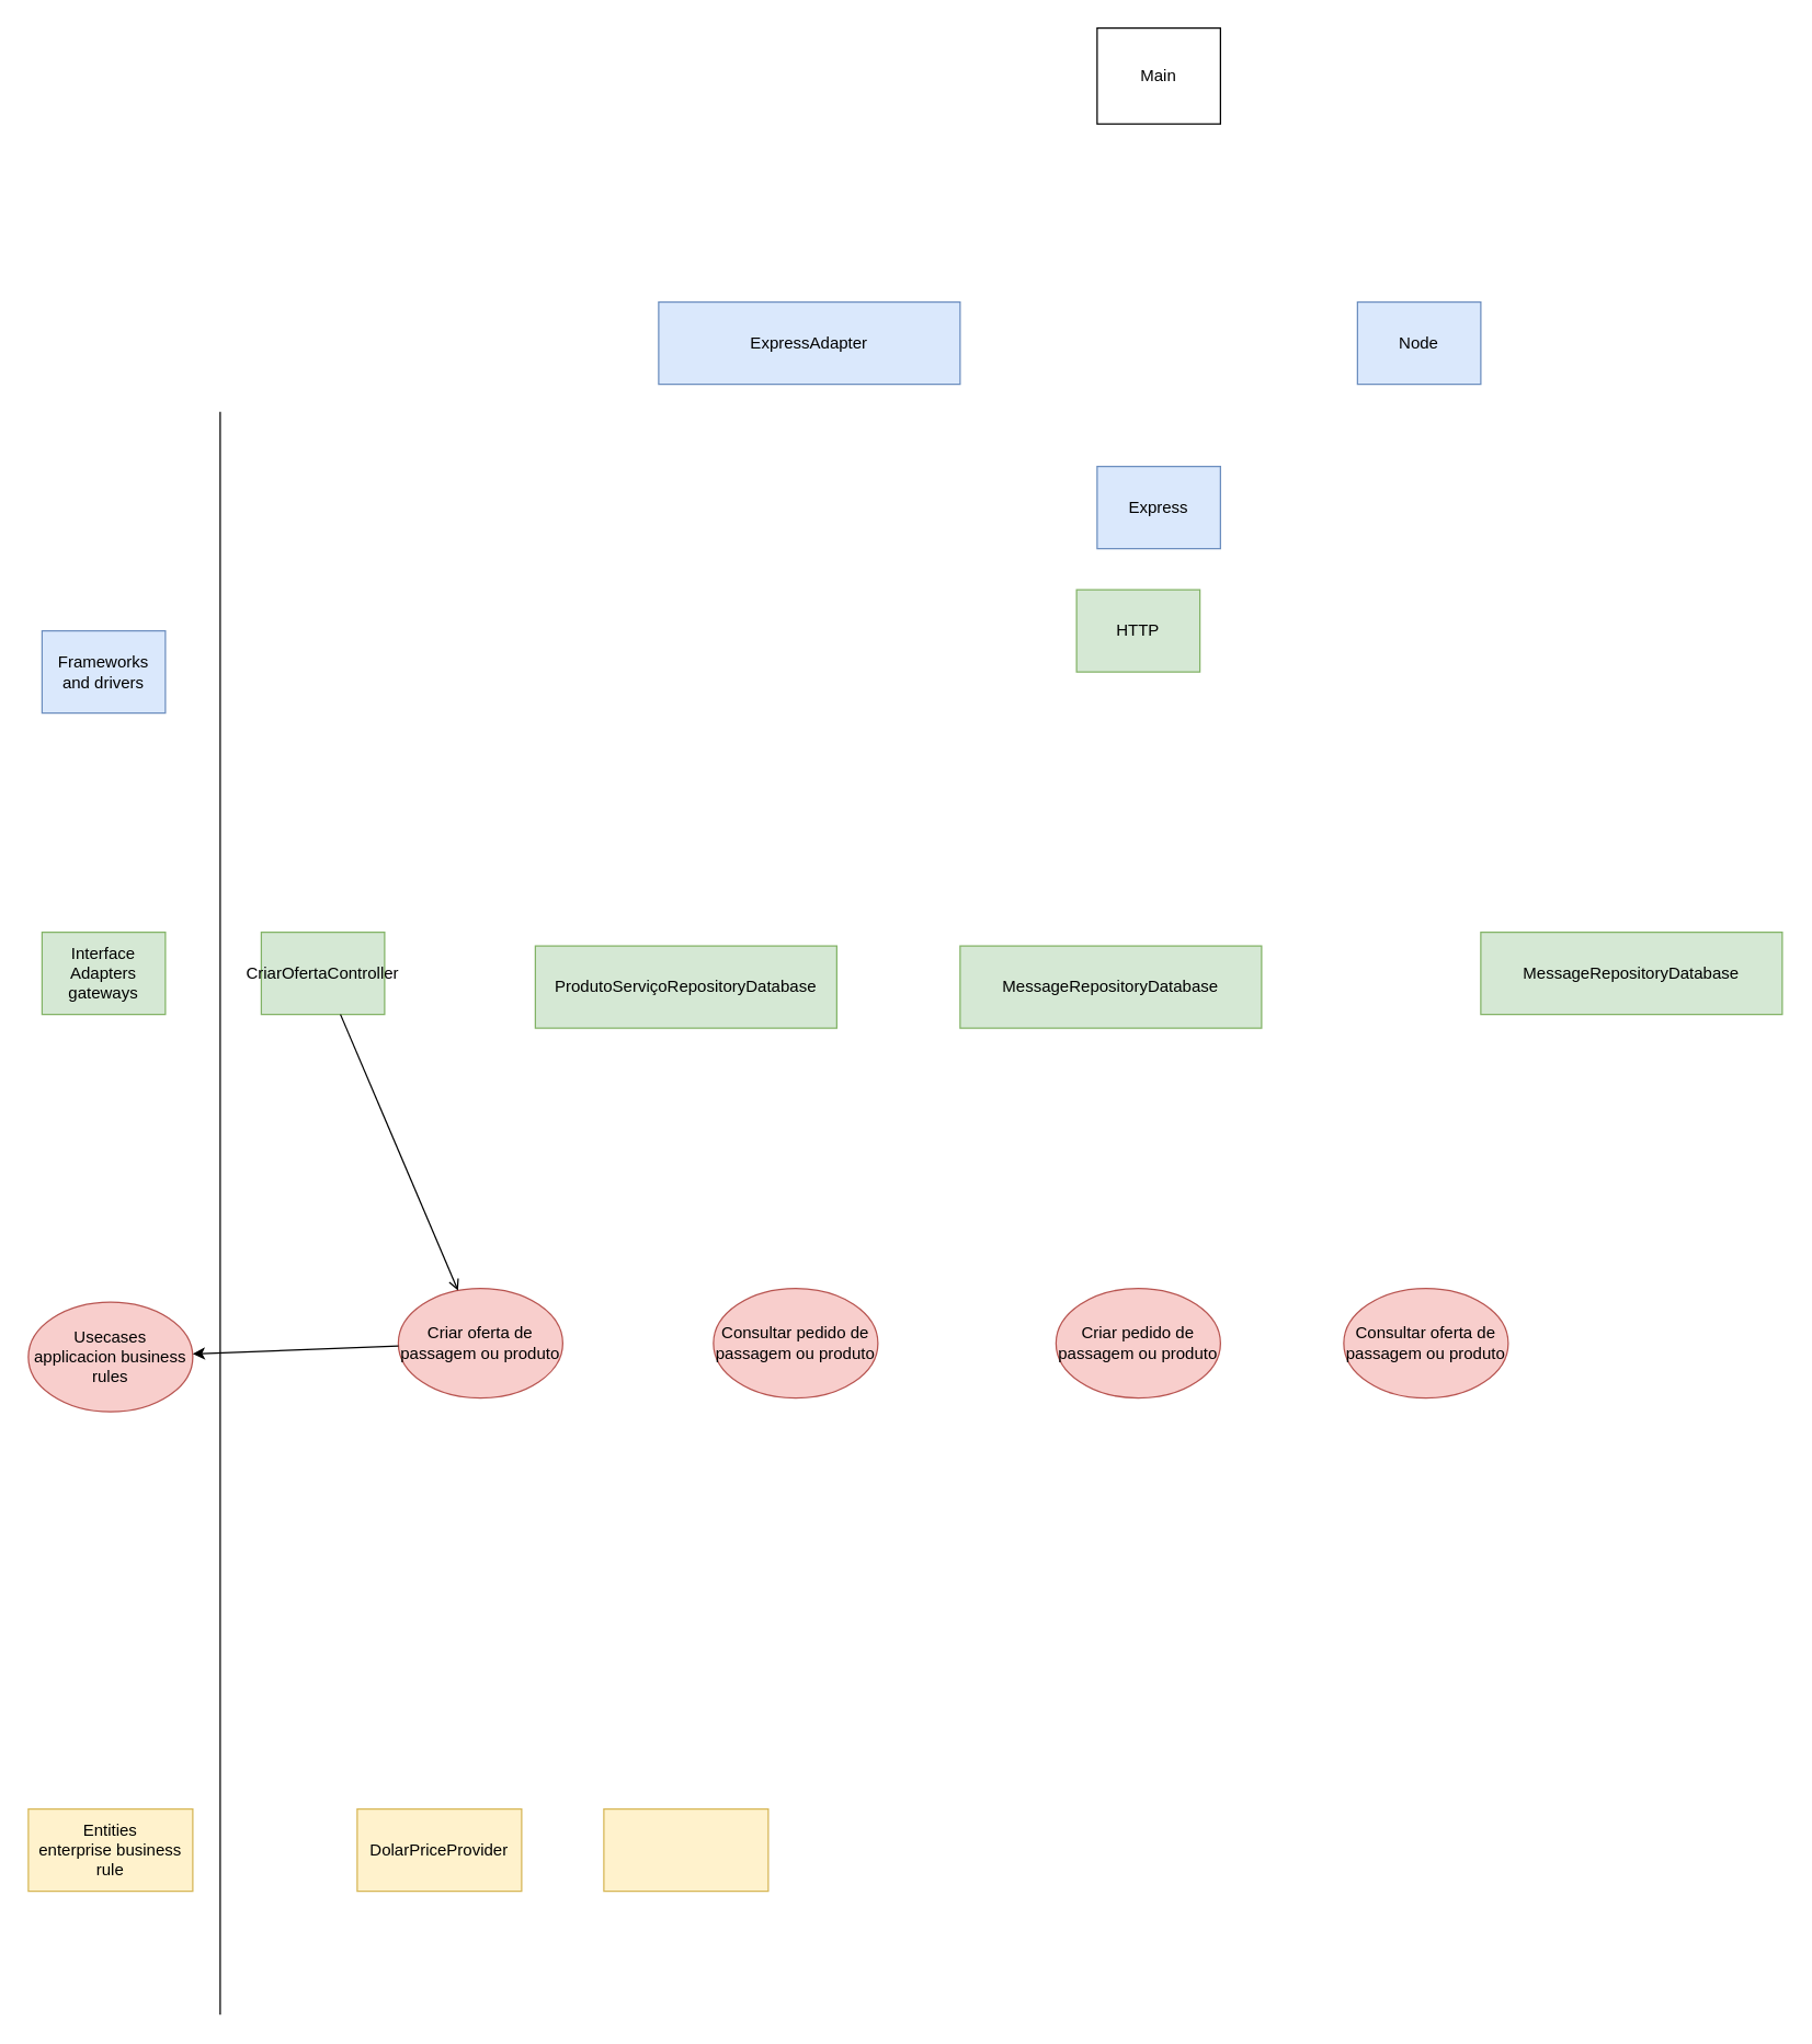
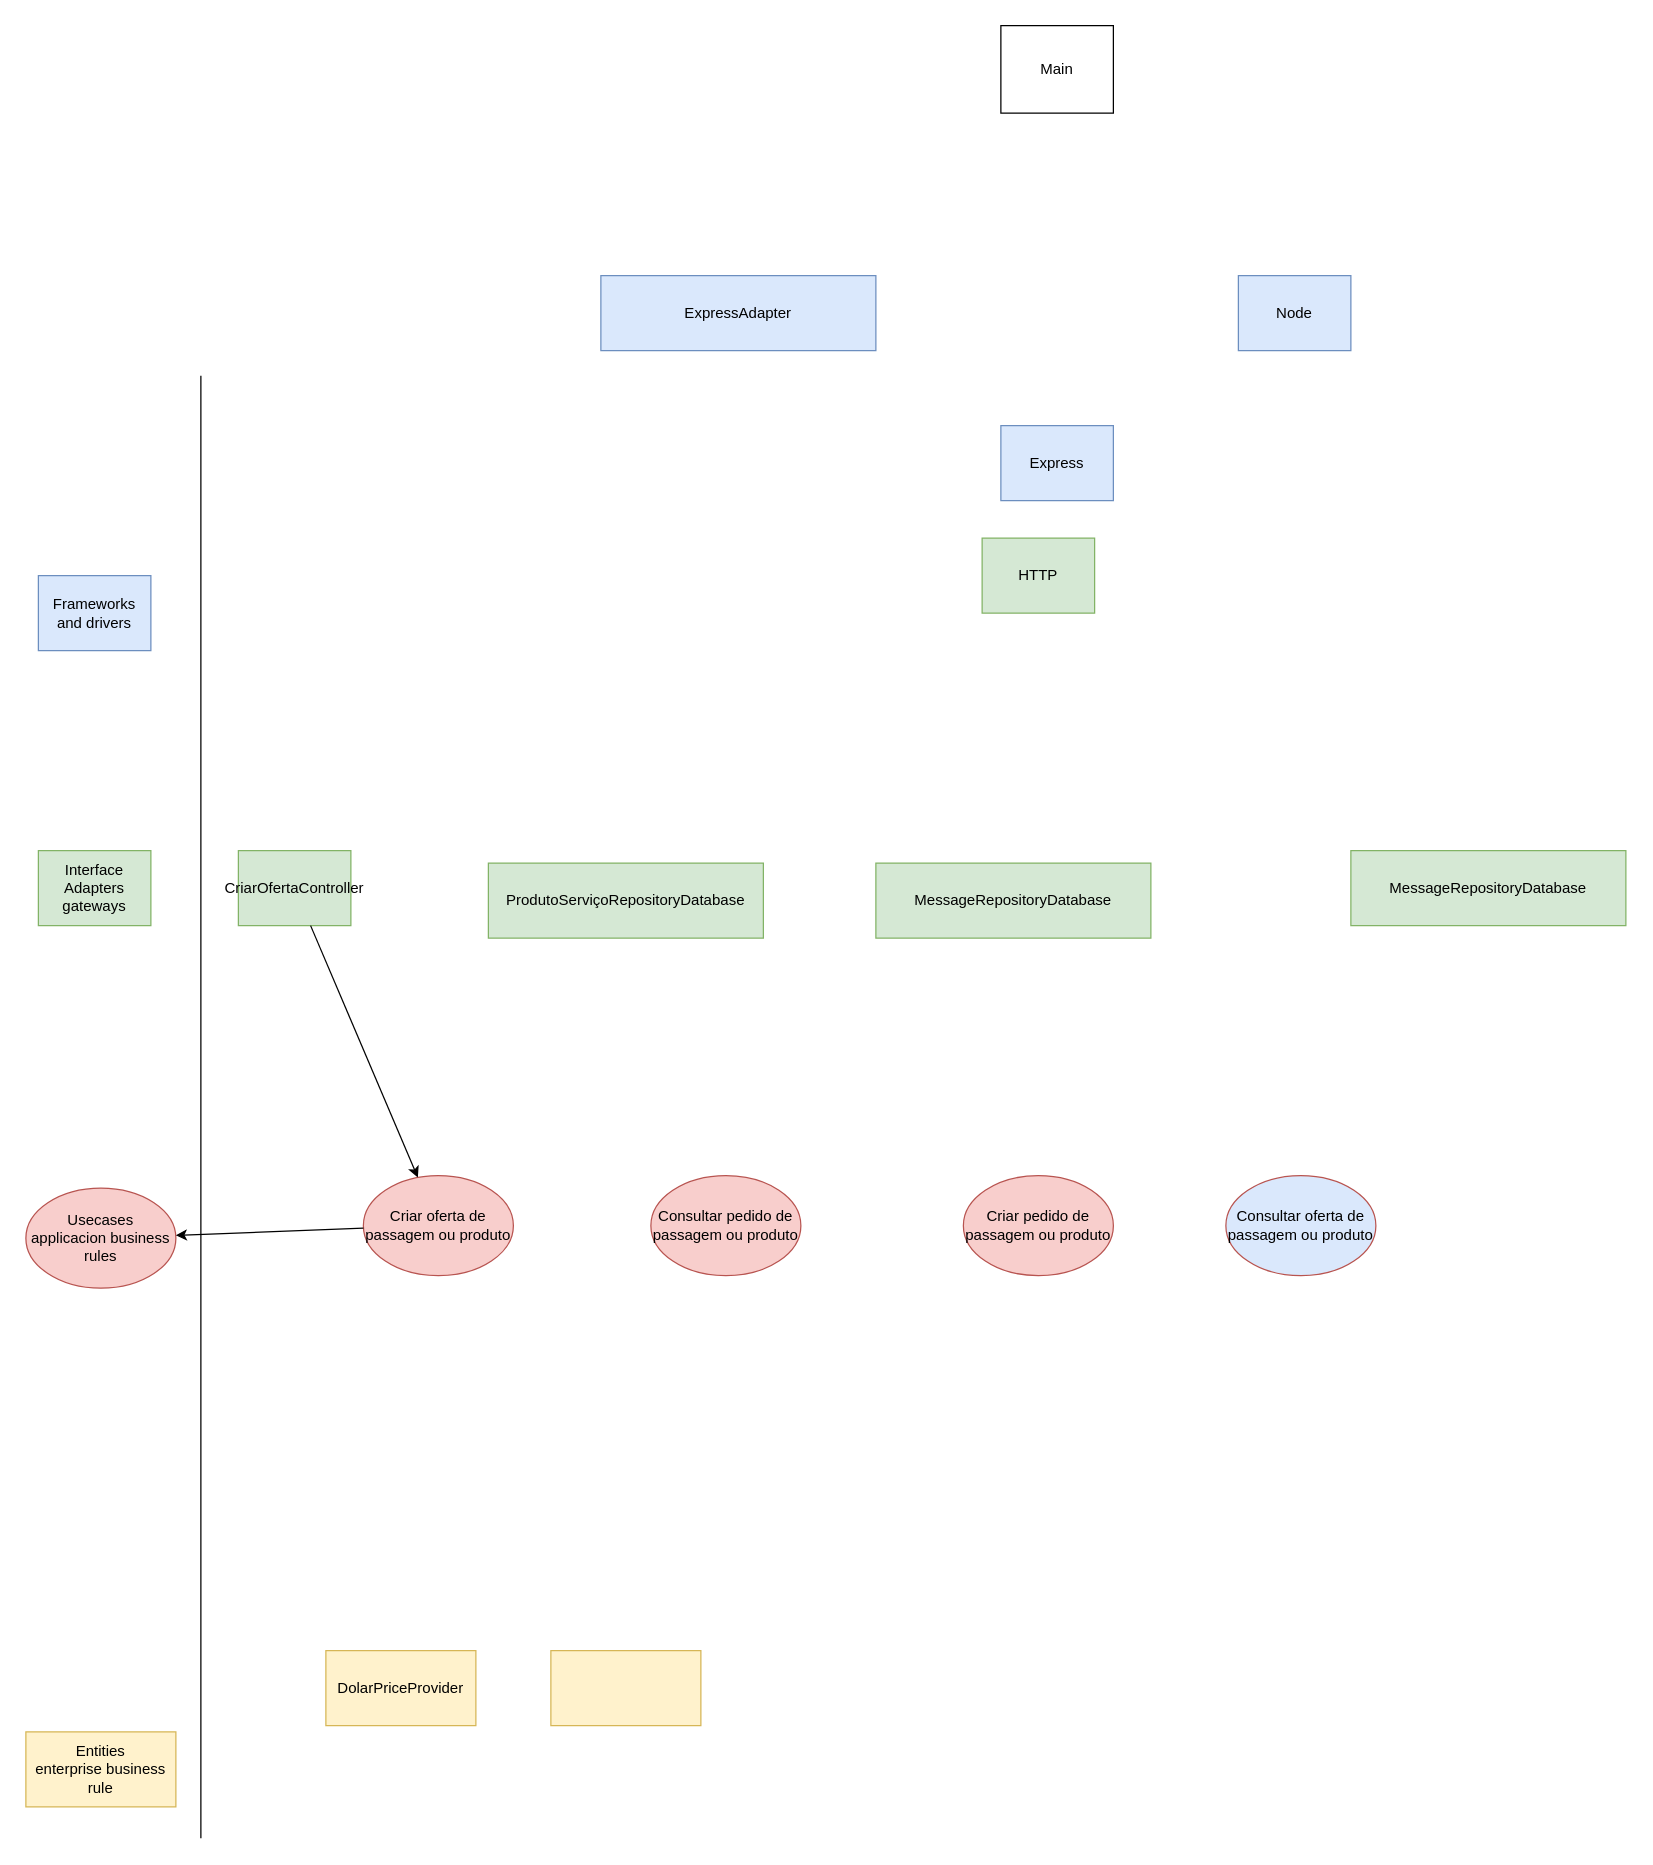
  <mxCell id="0" />
  <mxCell id="1" parent="0" />
  <mxCell id="2" value="Criar oferta de passagem ou produto" style="ellipse;whiteSpace=wrap;html=1;fillColor=#f8cecc;strokeColor=#b85450;" vertex="1" parent="1"><mxGeometry x="290" y="940" width="120" height="80" as="geometry" /></mxCell>
  <mxCell id="3" value="DolarPriceProvider" style="rounded=0;whiteSpace=wrap;html=1;fillColor=#fff2cc;strokeColor=#d6b656;" vertex="1" parent="1"><mxGeometry x="260" y="1320" width="120" height="60" as="geometry" /></mxCell>
  <mxCell id="4" value="" style="rounded=0;whiteSpace=wrap;html=1;fillColor=#fff2cc;strokeColor=#d6b656;" vertex="1" parent="1"><mxGeometry x="440" y="1320" width="120" height="60" as="geometry" /></mxCell>
  <mxCell id="5" value="Criar pedido de passagem ou produto" style="ellipse;whiteSpace=wrap;html=1;fillColor=#f8cecc;strokeColor=#b85450;" vertex="1" parent="1"><mxGeometry x="770" y="940" width="120" height="80" as="geometry" /></mxCell>
  <mxCell id="6" value="Consultar pedido de passagem ou produto" style="ellipse;whiteSpace=wrap;html=1;fillColor=#f8cecc;strokeColor=#b85450;" vertex="1" parent="1"><mxGeometry x="520" y="940" width="120" height="80" as="geometry" /></mxCell>
- <mxCell id="7" value="Consultar oferta de passagem ou produto" style="ellipse;whiteSpace=wrap;html=1;fillColor=#f8cecc;strokeColor=#b85450;" vertex="1" parent="1"><mxGeometry x="980" y="940" width="120" height="80" as="geometry" /></mxCell>
+ <mxCell id="7" value="Consultar oferta de passagem ou produto" style="ellipse;whiteSpace=wrap;html=1;fillColor=#dae8fc;strokeColor=#b85450;" vertex="1" parent="1"><mxGeometry x="980" y="940" width="120" height="80" as="geometry" /></mxCell>
  <mxCell id="8" value="&lt;div&gt;ProdutoServiçoRepositoryDatabase&lt;/div&gt;" style="rounded=0;whiteSpace=wrap;html=1;fillColor=#d5e8d4;strokeColor=#82b366;" vertex="1" parent="1"><mxGeometry x="390" y="690" width="220" height="60" as="geometry" /></mxCell>
  <mxCell id="9" value="Interface Adapters&lt;br&gt;gateways" style="rounded=0;whiteSpace=wrap;html=1;fillColor=#d5e8d4;strokeColor=#82b366;" vertex="1" parent="1"><mxGeometry x="30" y="680" width="90" height="60" as="geometry" /></mxCell>
  <mxCell id="10" value="&lt;div&gt;Usecases&lt;/div&gt;&lt;div&gt;applicacion business rules&lt;/div&gt;" style="ellipse;whiteSpace=wrap;html=1;fillColor=#f8cecc;strokeColor=#b85450;" vertex="1" parent="1"><mxGeometry y="950" width="120" height="80" as="geometry" x="20" /></mxCell>
- <mxCell id="11" value="&lt;div&gt;Entities&lt;/div&gt;&lt;div&gt;enterprise business rule&lt;br&gt;&lt;/div&gt;" style="rounded=0;whiteSpace=wrap;html=1;fillColor=#fff2cc;strokeColor=#d6b656;" vertex="1" parent="1"><mxGeometry y="1320" width="120" height="60" as="geometry" x="20" /></mxCell>
+ <mxCell id="11" value="&lt;div&gt;Entities&lt;/div&gt;&lt;div&gt;enterprise business rule&lt;br&gt;&lt;/div&gt;" style="rounded=0;whiteSpace=wrap;html=1;fillColor=#fff2cc;strokeColor=#d6b656;" vertex="1" parent="1"><mxGeometry x="20" y="1385" width="120" height="60" as="geometry" /></mxCell>
  <mxCell id="12" value="&lt;div&gt;MessageRepositoryDatabase&lt;/div&gt;" style="rounded=0;whiteSpace=wrap;html=1;fillColor=#d5e8d4;strokeColor=#82b366;" vertex="1" parent="1"><mxGeometry x="1080" y="680" width="220" height="60" as="geometry" /></mxCell>
  <mxCell id="13" value="&lt;div&gt;MessageRepositoryDatabase&lt;/div&gt;" style="rounded=0;whiteSpace=wrap;html=1;fillColor=#d5e8d4;strokeColor=#82b366;" vertex="1" parent="1"><mxGeometry x="700" y="690" width="220" height="60" as="geometry" /></mxCell>
  <mxCell id="14" value="" style="endArrow=none;html=1;rounded=0;" edge="1" parent="1"><mxGeometry width="50" height="50" relative="1" as="geometry"><mxPoint x="160" y="1470" as="sourcePoint" /><mxPoint x="160" y="300" as="targetPoint" /></mxGeometry></mxCell>
  <mxCell id="15" value="" style="endArrow=classic;html=1;rounded=0;" edge="1" parent="1" source="2" target="10"><mxGeometry width="50" height="50" relative="1" as="geometry"><mxPoint x="374" y="951" as="sourcePoint" /><mxPoint x="449" y="750" as="targetPoint" /></mxGeometry></mxCell>
  <mxCell id="16" value="&lt;div&gt;Frameworks and drivers&lt;/div&gt;" style="rounded=0;whiteSpace=wrap;html=1;fillColor=#dae8fc;strokeColor=#6c8ebf;" vertex="1" parent="1"><mxGeometry x="30" y="460" width="90" height="60" as="geometry" /></mxCell>
  <mxCell id="17" value="Express" style="rounded=0;whiteSpace=wrap;html=1;fillColor=#dae8fc;strokeColor=#6c8ebf;" vertex="1" parent="1"><mxGeometry x="800" y="340" width="90" height="60" as="geometry" /></mxCell>
  <mxCell id="18" value="Node" style="rounded=0;whiteSpace=wrap;html=1;fillColor=#dae8fc;strokeColor=#6c8ebf;" vertex="1" parent="1"><mxGeometry x="990" y="220" width="90" height="60" as="geometry" /></mxCell>
  <mxCell id="19" value="ExpressAdapter" style="rounded=0;whiteSpace=wrap;html=1;fillColor=#dae8fc;strokeColor=#6c8ebf;" vertex="1" parent="1"><mxGeometry x="480" y="220" width="220" height="60" as="geometry" /></mxCell>
  <mxCell id="20" value="HTTP" style="rounded=0;whiteSpace=wrap;html=1;fillColor=#d5e8d4;strokeColor=#82b366;" vertex="1" parent="1"><mxGeometry x="785" y="430" width="90" height="60" as="geometry" /></mxCell>
  <mxCell id="21" value="CriarOfertaController" style="rounded=0;whiteSpace=wrap;html=1;fillColor=#d5e8d4;strokeColor=#82b366;" vertex="1" parent="1"><mxGeometry x="190" y="680" width="90" height="60" as="geometry" /></mxCell>
- <mxCell id="22" value="" style="endArrow=open;html=1;rounded=0;" edge="1" parent="1" source="21" target="2"><mxGeometry width="50" height="50" relative="1" as="geometry"><mxPoint x="374" y="951" as="sourcePoint" /><mxPoint x="449" y="750" as="targetPoint" /></mxGeometry></mxCell>
+ <mxCell id="22" value="" style="endArrow=classic;html=1;rounded=0;" edge="1" parent="1" source="21" target="2"><mxGeometry width="50" height="50" relative="1" as="geometry"><mxPoint x="374" y="951" as="sourcePoint" /><mxPoint x="449" y="750" as="targetPoint" /></mxGeometry></mxCell>
  <mxCell id="23" value="Main" style="rounded=0;whiteSpace=wrap;html=1;" vertex="1" parent="1"><mxGeometry x="800" y="20" width="90" height="70" as="geometry" /></mxCell>
